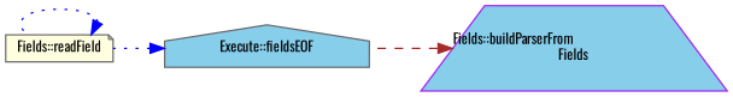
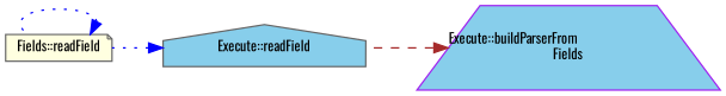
  digraph {
    fontname=Oswald
    rankdir=RL
    node [color=gray40 fillcolor=skyblue fontname=Oswald fontsize=10 style=filled]
    edge [color=blue dir=back fontname=Oswald fontsize=10 labelfontname=Helvetica labelfontsize=10 style=dotted]
-   n1 [color=purple fontcolor=black height=0.2 label="Fields::buildParserFrom\lFields" shape=trapezium width=0.4]
-   n2 [height=0.2 label="Execute::fieldsEOF" shape=house width=0.4]
+   n1 [color=purple fontcolor=black height=0.2 label="Execute::buildParserFrom\lFields" shape=trapezium width=0.4]
+   n2 [height=0.2 label="Execute::readField" shape=house width=0.4]
    n3 [fillcolor=lightyellow height=0.2 label="Fields::readField" shape=note width=0.4]
    n1 -> n2 [color=brown style=dashed]
    n2 -> n3
    n3 -> n3
  }
